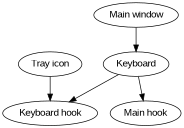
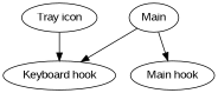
  digraph {
    fontname="Liberation Sans"
    node [fontname="Liberation Sans"]
    edge [fontname="Liberation Sans"]
    n1 [label="Tray icon"]
    n2 [label="Keyboard hook"]
-   n3 [label="Main window"]
-   Main [label=Keyboard]
+   Main
    n5 [label="Main hook"]
    n1 -> n2
-   n3 -> Main
    Main -> n2
    Main -> n5
  }
